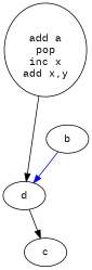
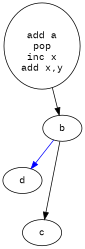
  digraph {
    fontname="IBM Plex Mono"
    node [fontname="IBM Plex Mono"]
    edge [color=black fontname="IBM Plex Mono"]
    n1 [label="\nadd a\npop\ninc x\nadd x,y"]
    b
    d
    c
-   n1 -> d
+   n1 -> b
    b -> d [color=blue]
-   d -> c
+   b -> c
  }
